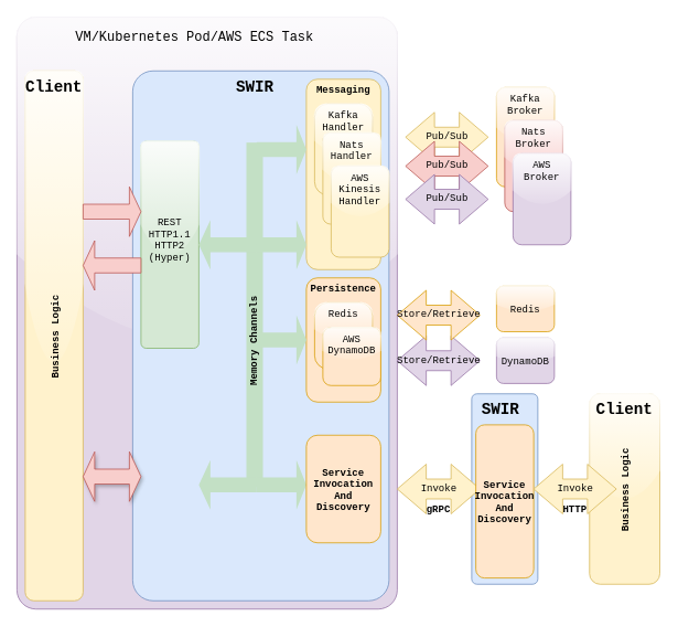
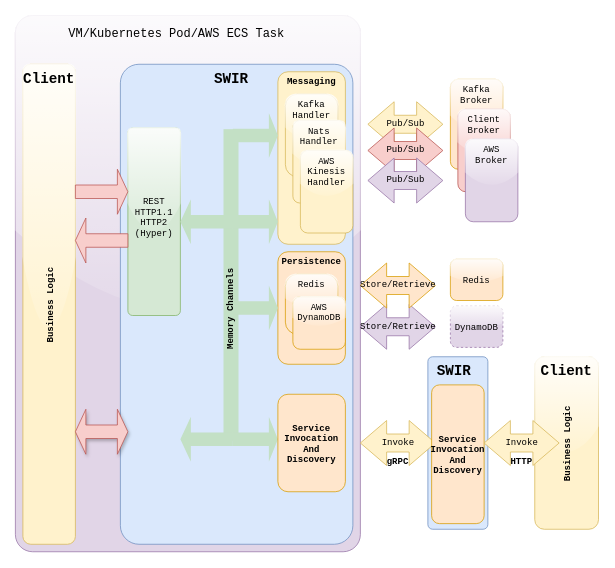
  <mxCell id="0" />
  <mxCell id="1" parent="0" />
  <mxCell id="2" value="" style="rounded=1;whiteSpace=wrap;html=1;verticalAlign=top;arcSize=8;fillColor=#dae8fc;strokeColor=#6c8ebf;fontFamily=Courier New;" vertex="1" parent="1"><mxGeometry x="570" y="475" width="80" height="230" as="geometry" /></mxCell>
  <mxCell id="3" value="" style="rounded=1;whiteSpace=wrap;html=1;arcSize=5;fillColor=#e1d5e7;strokeColor=#9673a6;labelBackgroundColor=none;glass=1;fontFamily=Courier New;" parent="1" vertex="1"><mxGeometry x="20" y="20" width="460" height="715" as="geometry" /></mxCell>
  <mxCell id="4" value="" style="rounded=1;whiteSpace=wrap;html=1;verticalAlign=top;arcSize=8;fillColor=#dae8fc;strokeColor=#6c8ebf;fontFamily=Courier New;" parent="1" vertex="1"><mxGeometry x="160" y="85" width="310" height="640" as="geometry" /></mxCell>
  <mxCell id="5" value="Messaging" style="rounded=1;whiteSpace=wrap;html=1;fillColor=#fff2cc;strokeColor=#d6b656;align=center;horizontal=1;verticalAlign=top;fontFamily=Courier New;fontStyle=1" parent="1" vertex="1"><mxGeometry x="370" y="95" width="90" height="230" as="geometry" /></mxCell>
  <mxCell id="6" value="Business Logic" style="rounded=1;fillColor=#fff2cc;strokeColor=#d6b656;glass=1;horizontal=0;fontFamily=Courier New;fontStyle=1" parent="1" vertex="1"><mxGeometry x="30" y="85" width="70" height="640" as="geometry" /></mxCell>
  <mxCell id="7" value="REST&#10;HTTP1.1&#10;HTTP2&#10;(Hyper)&#10;" style="rounded=1;fillColor=#d5e8d4;strokeColor=#82b366;glass=1;arcSize=9;gradientColor=none;fontFamily=Courier New;" parent="1" vertex="1"><mxGeometry x="170" y="170" width="70" height="250" as="geometry" /></mxCell>
  <mxCell id="8" value="Kafka&#10;Handler&#10;" style="rounded=1;fillColor=#fff2cc;strokeColor=#d6b656;glass=1;arcSize=23;shadow=0;comic=0;fontFamily=Courier New;verticalAlign=top;" parent="1" vertex="1"><mxGeometry x="380" y="125" width="70" height="110" as="geometry" /></mxCell>
  <mxCell id="9" value="Nats&#10;Handler&#10;" style="rounded=1;fillColor=#fff2cc;strokeColor=#d6b656;glass=1;arcSize=13;fontFamily=Courier New;verticalAlign=top;" parent="1" vertex="1"><mxGeometry x="390" y="160" width="70" height="110" as="geometry" /></mxCell>
  <mxCell id="10" value="Kafka&#10;Broker" style="rounded=1;fillColor=#ffe6cc;strokeColor=#d79b00;glass=1;fontFamily=Courier New;verticalAlign=top;" parent="1" vertex="1"><mxGeometry x="600" y="105" width="70" height="120" as="geometry" /></mxCell>
- <mxCell id="11" value="Nats&#10;Broker&#10;" style="rounded=1;fillColor=#f8cecc;strokeColor=#b85450;glass=1;fontFamily=Courier New;verticalAlign=top;" parent="1" vertex="1"><mxGeometry x="610" y="145" width="70" height="110" as="geometry" /></mxCell>
+ <mxCell id="11" value="Client&#10;Broker&#10;" style="rounded=1;fillColor=#f8cecc;strokeColor=#b85450;glass=1;fontFamily=Courier New;verticalAlign=top;" parent="1" vertex="1"><mxGeometry x="610" y="145" width="70" height="110" as="geometry" /></mxCell>
  <mxCell id="12" value="AWS&#10;Broker&#10;" style="rounded=1;fillColor=#e1d5e7;strokeColor=#9673a6;glass=1;fontFamily=Courier New;verticalAlign=top;" parent="1" vertex="1"><mxGeometry x="620" y="185" width="70" height="110" as="geometry" /></mxCell>
  <mxCell id="13" value="&lt;font size=&quot;1&quot;&gt;&lt;b&gt;&lt;font style=&quot;font-size: 19px&quot;&gt;SWIR&lt;/font&gt;&lt;/b&gt;&lt;/font&gt;" style="text;html=1;strokeColor=none;fillColor=none;align=center;verticalAlign=middle;whiteSpace=wrap;rounded=0;fontFamily=Courier New;" parent="1" vertex="1"><mxGeometry x="287.5" y="95" width="40" height="20" as="geometry" /></mxCell>
  <mxCell id="14" value="&lt;div style=&quot;font-size: 16px&quot;&gt;&lt;font style=&quot;font-size: 16px&quot;&gt;VM/Kubernetes Pod/AWS ECS Task &lt;/font&gt;&lt;/div&gt;" style="text;html=1;strokeColor=none;fillColor=none;align=center;verticalAlign=middle;whiteSpace=wrap;rounded=0;fontFamily=Courier New;" parent="1" vertex="1"><mxGeometry x="65" width="340" height="20" as="geometry" y="35" /></mxCell>
  <mxCell id="15" value="AWS&#10;Kinesis&#10;Handler&#10;" style="rounded=1;fillColor=#fff2cc;strokeColor=#d6b656;glass=1;arcSize=14;fontFamily=Courier New;verticalAlign=top;" parent="1" vertex="1"><mxGeometry x="400" y="200" width="70" height="110" as="geometry" /></mxCell>
  <mxCell id="16" value="Pub/Sub" style="html=1;shadow=0;dashed=0;align=center;verticalAlign=middle;shape=mxgraph.arrows2.twoWayArrow;dy=0.6;dx=35;fillColor=#fff2cc;strokeColor=#d6b656;fontFamily=Courier New;" parent="1" vertex="1"><mxGeometry x="490" y="135" width="100" height="60" as="geometry" /></mxCell>
  <mxCell id="17" value="Pub/Sub" style="html=1;shadow=0;dashed=0;align=center;verticalAlign=middle;shape=mxgraph.arrows2.twoWayArrow;dy=0.6;dx=35;fillColor=#f8cecc;strokeColor=#b85450;fontFamily=Courier New;" parent="1" vertex="1"><mxGeometry x="490" y="170" width="100" height="60" as="geometry" /></mxCell>
  <mxCell id="18" value="Pub/Sub" style="html=1;shadow=0;dashed=0;align=center;verticalAlign=middle;shape=mxgraph.arrows2.twoWayArrow;dy=0.6;dx=35;fillColor=#e1d5e7;strokeColor=#9673a6;fontFamily=Courier New;" parent="1" vertex="1"><mxGeometry x="490" y="210" width="100" height="60" as="geometry" /></mxCell>
  <mxCell id="19" value="Persistence" style="rounded=1;whiteSpace=wrap;html=1;fillColor=#ffe6cc;strokeColor=#d79b00;align=center;horizontal=1;verticalAlign=top;fontFamily=Courier New;fontStyle=1" parent="1" vertex="1"><mxGeometry x="370" y="335" width="90" height="150" as="geometry" /></mxCell>
  <mxCell id="20" value="Redis" style="rounded=1;fillColor=#ffe6cc;strokeColor=#d79b00;glass=1;arcSize=23;shadow=0;comic=0;fontFamily=Courier New;verticalAlign=top;" parent="1" vertex="1"><mxGeometry x="380" y="365" width="70" height="80" as="geometry" /></mxCell>
  <mxCell id="21" value="AWS&#10;DynamoDB&#10;" style="rounded=1;fillColor=#ffe6cc;strokeColor=#d79b00;glass=1;arcSize=14;fontFamily=Courier New;verticalAlign=top;" parent="1" vertex="1"><mxGeometry x="390" y="395" width="70" height="70" as="geometry" /></mxCell>
  <mxCell id="22" value="Redis" style="rounded=1;fillColor=#ffe6cc;strokeColor=#d79b00;glass=1;fontFamily=Courier New;" parent="1" vertex="1"><mxGeometry x="600" y="345" width="70" height="55" as="geometry" /></mxCell>
- <mxCell id="23" value="DynamoDB" style="rounded=1;fillColor=#e1d5e7;strokeColor=#9673a6;glass=1;fontFamily=Courier New;" parent="1" vertex="1"><mxGeometry x="600" y="407.5" width="70" height="55" as="geometry" /></mxCell>
+ <mxCell id="23" value="DynamoDB" style="rounded=1;fillColor=#e1d5e7;strokeColor=#9673a6;glass=1;fontFamily=Courier New;dashed=1;" parent="1" vertex="1"><mxGeometry x="600" y="407.5" width="70" height="55" as="geometry" /></mxCell>
  <mxCell id="24" value="Invoke" style="html=1;shadow=0;dashed=0;align=center;verticalAlign=middle;shape=mxgraph.arrows2.twoWayArrow;dy=0.6;dx=35;fillColor=#fff2cc;strokeColor=#d6b656;fontFamily=Courier New;" parent="1" vertex="1"><mxGeometry x="480" y="560" width="100" height="60" as="geometry" /></mxCell>
  <mxCell id="25" value="Store/Retrieve" style="html=1;shadow=0;dashed=0;align=center;verticalAlign=middle;shape=mxgraph.arrows2.twoWayArrow;dy=0.6;dx=35;fillColor=#e1d5e7;strokeColor=#9673a6;fontFamily=Courier New;" parent="1" vertex="1"><mxGeometry x="480" y="405" width="100" height="60" as="geometry" /></mxCell>
  <mxCell id="26" value="" style="rounded=0;glass=0;align=center;rotation=90;strokeWidth=1;fillColor=#C3E0C5;strokeColor=none;fontFamily=Courier New;horizontal=0;textDirection=rtl;fontStyle=1" parent="1" vertex="1"><mxGeometry x="99.49" y="369.58" width="416.04" height="20" as="geometry" /></mxCell>
  <mxCell id="27" value="" style="shape=singleArrow;whiteSpace=wrap;html=1;rounded=0;glass=0;strokeWidth=1;align=center;fillColor=#C3E0C5;strokeColor=none;fontFamily=Courier New;" parent="1" vertex="1"><mxGeometry x="310" y="150" width="60" height="60" as="geometry" /></mxCell>
  <mxCell id="28" value="" style="shape=singleArrow;direction=west;whiteSpace=wrap;html=1;rounded=0;glass=0;strokeWidth=1;align=center;fillColor=#C3E0C5;strokeColor=none;fontFamily=Courier New;" parent="1" vertex="1"><mxGeometry x="240" y="265" width="70" height="60" as="geometry" /></mxCell>
  <mxCell id="29" value="" style="shape=singleArrow;whiteSpace=wrap;html=1;rounded=0;glass=0;strokeWidth=1;align=center;fillColor=#C3E0C5;strokeColor=none;fontFamily=Courier New;" parent="1" vertex="1"><mxGeometry x="310" y="265" width="60" height="60" as="geometry" /></mxCell>
  <mxCell id="30" value="" style="shape=singleArrow;whiteSpace=wrap;html=1;rounded=0;glass=0;strokeWidth=1;align=center;fillColor=#C3E0C5;strokeColor=none;fontFamily=Courier New;" parent="1" vertex="1"><mxGeometry x="310" y="380" width="60" height="60" as="geometry" /></mxCell>
  <mxCell id="31" value="" style="shape=singleArrow;whiteSpace=wrap;html=1;rounded=0;glass=0;strokeWidth=1;align=center;fillColor=#C3E0C5;strokeColor=none;fontFamily=Courier New;" parent="1" vertex="1"><mxGeometry x="310" y="555" width="60" height="60" as="geometry" /></mxCell>
  <mxCell id="32" value="" style="shape=singleArrow;direction=west;whiteSpace=wrap;html=1;rounded=0;glass=0;strokeWidth=1;align=center;fillColor=#C3E0C5;strokeColor=none;fontFamily=Courier New;" parent="1" vertex="1"><mxGeometry x="240" y="555" width="70" height="60" as="geometry" /></mxCell>
  <mxCell id="33" value="" style="shape=singleArrow;whiteSpace=wrap;html=1;rounded=0;glass=0;strokeWidth=1;align=center;fillColor=#f8cecc;strokeColor=#b85450;fontFamily=Courier New;" parent="1" vertex="1"><mxGeometry x="100" y="225" width="70" height="60" as="geometry" /></mxCell>
  <mxCell id="34" value="" style="shape=singleArrow;whiteSpace=wrap;html=1;rounded=0;glass=0;strokeWidth=1;align=center;fillColor=#f8cecc;strokeColor=#b85450;rotation=-180;fontFamily=Courier New;" parent="1" vertex="1"><mxGeometry x="100" y="290" width="70" height="60" as="geometry" /></mxCell>
  <mxCell id="35" value="" style="shape=doubleArrow;whiteSpace=wrap;html=1;rounded=0;shadow=1;glass=0;strokeWidth=1;fillColor=#f8cecc;align=center;strokeColor=#b85450;fontFamily=Courier New;" parent="1" vertex="1"><mxGeometry x="100" y="545" width="70" height="60" as="geometry" /></mxCell>
  <mxCell id="36" value="&lt;font style=&quot;font-size: 19px&quot;&gt;&lt;span&gt;Client&lt;/span&gt;&lt;/font&gt;" style="text;html=1;strokeColor=none;fillColor=none;align=center;verticalAlign=middle;whiteSpace=wrap;rounded=0;fontStyle=1;fontFamily=Courier New;" parent="1" vertex="1"><mxGeometry x="45" y="95" width="40" height="20" as="geometry" /></mxCell>
  <mxCell id="37" value="Memory Channels" style="text;strokeColor=none;fillColor=none;align=center;verticalAlign=middle;rounded=0;shadow=1;glass=0;fontFamily=Courier New;fontStyle=1;rotation=-90;" parent="1" vertex="1"><mxGeometry x="240" y="400" width="130" height="20" as="geometry" /></mxCell>
  <mxCell id="38" value="Service&#10;Invocation&#10;And&#10;Discovery" style="rounded=1;fillColor=#ffe6cc;strokeColor=#d79b00;align=center;horizontal=1;verticalAlign=middle;fontFamily=Courier New;fontStyle=1" vertex="1" parent="1"><mxGeometry x="370" y="525" width="90" height="130" as="geometry" /></mxCell>
  <mxCell id="39" value="Business Logic" style="rounded=1;fillColor=#fff2cc;strokeColor=#d6b656;glass=1;horizontal=0;fontFamily=Courier New;fontStyle=1" vertex="1" parent="1"><mxGeometry x="712.5" y="475" width="85" height="230" as="geometry" /></mxCell>
  <mxCell id="40" value="&lt;font size=&quot;1&quot;&gt;&lt;b&gt;&lt;font style=&quot;font-size: 19px&quot;&gt;SWIR&lt;/font&gt;&lt;/b&gt;&lt;/font&gt;" style="text;html=1;strokeColor=none;fillColor=none;align=center;verticalAlign=middle;whiteSpace=wrap;rounded=0;fontFamily=Courier New;" vertex="1" parent="1"><mxGeometry x="585" y="485" width="40" height="20" as="geometry" /></mxCell>
  <mxCell id="41" value="&lt;font style=&quot;font-size: 19px&quot;&gt;&lt;span&gt;Client&lt;/span&gt;&lt;/font&gt;" style="text;html=1;strokeColor=none;fillColor=none;align=center;verticalAlign=middle;whiteSpace=wrap;rounded=0;fontStyle=1;fontFamily=Courier New;" vertex="1" parent="1"><mxGeometry x="735" y="485" width="40" height="20" as="geometry" /></mxCell>
  <mxCell id="42" value="Service&#10;Invocation&#10;And&#10;Discovery" style="rounded=1;fillColor=#ffe6cc;strokeColor=#d79b00;align=center;horizontal=1;verticalAlign=middle;fontFamily=Courier New;fontStyle=1;" vertex="1" parent="1"><mxGeometry x="575" y="512.5" width="70" height="185" as="geometry" /></mxCell>
  <mxCell id="43" value="Invoke" style="html=1;shadow=0;dashed=0;align=center;verticalAlign=middle;shape=mxgraph.arrows2.twoWayArrow;dy=0.6;dx=35;fillColor=#fff2cc;strokeColor=#d6b656;fontFamily=Courier New;" vertex="1" parent="1"><mxGeometry x="645" y="560" width="100" height="60" as="geometry" /></mxCell>
  <mxCell id="44" value="&lt;b&gt;gRPC&lt;/b&gt;" style="text;html=1;strokeColor=none;fillColor=none;align=center;verticalAlign=middle;whiteSpace=wrap;rounded=0;fontFamily=Courier New;" vertex="1" parent="1"><mxGeometry x="510" y="605" width="40" height="20" as="geometry" /></mxCell>
  <mxCell id="45" value="&lt;b&gt;HTTP&lt;/b&gt;" style="text;html=1;strokeColor=none;fillColor=none;align=center;verticalAlign=middle;whiteSpace=wrap;rounded=0;fontFamily=Courier New;" vertex="1" parent="1"><mxGeometry x="675" y="605" width="40" height="20" as="geometry" /></mxCell>
  <mxCell id="46" value="Store/Retrieve" style="html=1;shadow=0;dashed=0;align=center;verticalAlign=middle;shape=mxgraph.arrows2.twoWayArrow;dy=0.6;dx=35;fillColor=#ffe6cc;strokeColor=#d79b00;fontFamily=Courier New;" vertex="1" parent="1"><mxGeometry x="480" y="350" width="100" height="60" as="geometry" /></mxCell>
